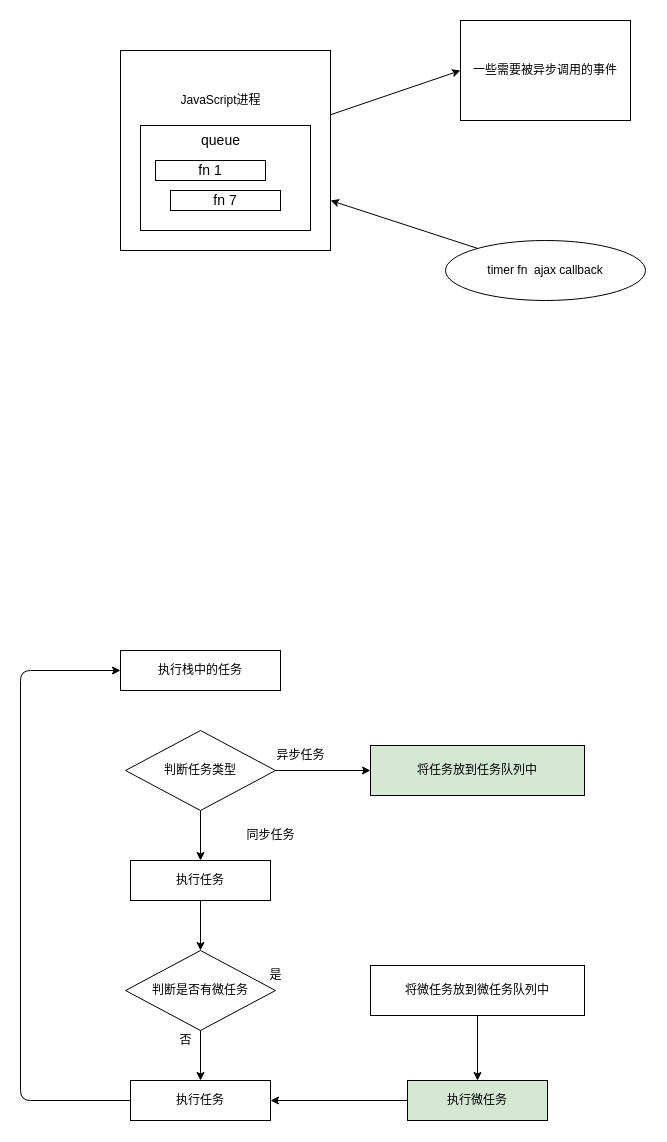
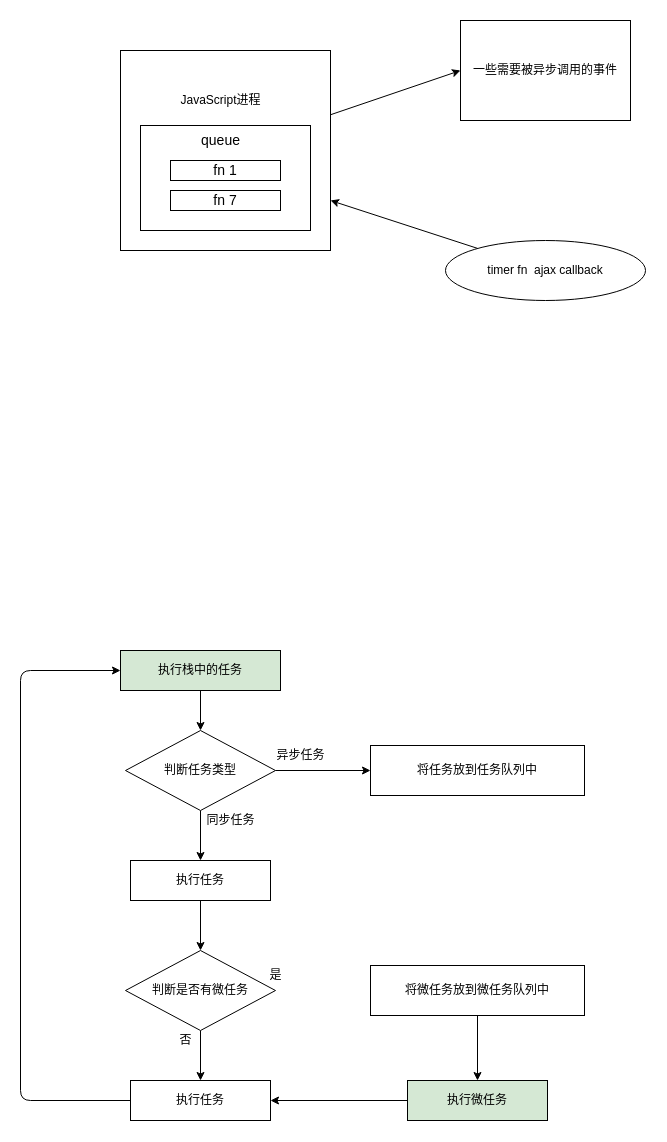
  <mxCell id="0" />
  <mxCell id="1" parent="0" />
  <mxCell id="2" style="edgeStyle=none;html=1;entryX=0;entryY=0.5;entryDx=0;entryDy=0;fontSize=14;" edge="1" parent="1" source="3" target="5"><mxGeometry relative="1" as="geometry" /></mxCell>
  <mxCell id="3" value="" style="whiteSpace=wrap;html=1;" vertex="1" parent="1"><mxGeometry x="120" y="50" width="210" height="200" as="geometry" /></mxCell>
  <mxCell id="4" value="JavaScript进程" style="text;html=1;align=center;verticalAlign=middle;resizable=0;points=[];autosize=1;strokeColor=none;fillColor=none;" vertex="1" parent="1"><mxGeometry x="170" y="90" width="100" height="20" as="geometry" /></mxCell>
  <mxCell id="5" value="一些需要被异步调用的事件" style="whiteSpace=wrap;html=1;" vertex="1" parent="1"><mxGeometry x="460" y="20" width="170" height="100" as="geometry" /></mxCell>
  <mxCell id="6" style="edgeStyle=none;html=1;entryX=1;entryY=0.75;entryDx=0;entryDy=0;fontSize=14;" edge="1" parent="1" source="7" target="3"><mxGeometry relative="1" as="geometry" /></mxCell>
  <mxCell id="7" value="timer fn&amp;nbsp; ajax callback" style="ellipse;whiteSpace=wrap;html=1;" vertex="1" parent="1"><mxGeometry x="445" y="240" width="200" height="60" as="geometry" /></mxCell>
  <mxCell id="8" value="" style="whiteSpace=wrap;html=1;" vertex="1" parent="1"><mxGeometry x="140" y="125" width="170" height="105" as="geometry" /></mxCell>
  <mxCell id="9" value="queue" style="text;html=1;align=center;verticalAlign=middle;resizable=0;points=[];autosize=1;strokeColor=none;fillColor=none;fontSize=14;" vertex="1" parent="1"><mxGeometry x="195" y="130" width="50" height="20" as="geometry" /></mxCell>
- <mxCell id="10" value="fn 1" style="whiteSpace=wrap;html=1;fontSize=14;fillColor=none;" vertex="1" parent="1"><mxGeometry x="155" y="160" width="110" height="20" as="geometry" /></mxCell>
+ <mxCell id="10" value="fn 1" style="whiteSpace=wrap;html=1;fontSize=14;fillColor=none;" vertex="1" parent="1"><mxGeometry x="170" y="160" width="110" height="20" as="geometry" /></mxCell>
  <mxCell id="11" value="fn 7" style="whiteSpace=wrap;html=1;fontSize=14;fillColor=none;" vertex="1" parent="1"><mxGeometry x="170" y="190" width="110" height="20" as="geometry" /></mxCell>
- <mxCell id="13" value="执行栈中的任务" style="whiteSpace=wrap;html=1;" vertex="1" parent="1"><mxGeometry x="120" y="650" width="160" height="40" as="geometry" /></mxCell>
+ <mxCell id="12" style="edgeStyle=none;html=1;entryX=0.5;entryY=0;entryDx=0;entryDy=0;" edge="1" parent="1" source="13" target="16"><mxGeometry relative="1" as="geometry" /></mxCell>
+ <mxCell id="13" value="执行栈中的任务" style="whiteSpace=wrap;html=1;fillColor=#d5e8d4;" vertex="1" parent="1"><mxGeometry x="120" y="650" width="160" height="40" as="geometry" /></mxCell>
  <mxCell id="14" style="edgeStyle=none;html=1;" edge="1" parent="1" source="16"><mxGeometry relative="1" as="geometry"><mxPoint x="370" y="770" as="targetPoint" /></mxGeometry></mxCell>
  <mxCell id="15" style="edgeStyle=none;html=1;entryX=0.5;entryY=0;entryDx=0;entryDy=0;" edge="1" parent="1" source="16" target="19"><mxGeometry relative="1" as="geometry" /></mxCell>
  <mxCell id="16" value="判断任务类型" style="rhombus;whiteSpace=wrap;html=1;" vertex="1" parent="1"><mxGeometry x="125" y="730" width="150" height="80" as="geometry" /></mxCell>
- <mxCell id="17" value="将任务放到任务队列中" style="whiteSpace=wrap;html=1;fillColor=#d5e8d4;" vertex="1" parent="1"><mxGeometry x="370" y="745" width="214" height="50" as="geometry" /></mxCell>
+ <mxCell id="17" value="将任务放到任务队列中" style="whiteSpace=wrap;html=1;" vertex="1" parent="1"><mxGeometry x="370" y="745" width="214" height="50" as="geometry" /></mxCell>
  <mxCell id="18" style="edgeStyle=none;html=1;" edge="1" parent="1" source="19"><mxGeometry relative="1" as="geometry"><mxPoint x="200" y="950" as="targetPoint" /></mxGeometry></mxCell>
  <mxCell id="19" value="执行任务" style="whiteSpace=wrap;html=1;" vertex="1" parent="1"><mxGeometry x="130" y="860" width="140" height="40" as="geometry" /></mxCell>
  <mxCell id="20" style="edgeStyle=none;html=1;entryX=0.5;entryY=0;entryDx=0;entryDy=0;" edge="1" parent="1" source="21" target="23"><mxGeometry relative="1" as="geometry" /></mxCell>
  <mxCell id="21" value="判断是否有微任务" style="rhombus;whiteSpace=wrap;html=1;" vertex="1" parent="1"><mxGeometry x="125" y="950" width="150" height="80" as="geometry" /></mxCell>
  <mxCell id="22" style="edgeStyle=none;html=1;entryX=0;entryY=0.5;entryDx=0;entryDy=0;" edge="1" parent="1" source="23" target="13"><mxGeometry relative="1" as="geometry"><mxPoint x="80" y="750" as="targetPoint" /><Array as="points"><mxPoint x="20" y="1100" /><mxPoint x="20" y="670" /></Array></mxGeometry></mxCell>
  <mxCell id="23" value="执行任务" style="whiteSpace=wrap;html=1;" vertex="1" parent="1"><mxGeometry x="130" y="1080" width="140" height="40" as="geometry" /></mxCell>
  <mxCell id="24" style="edgeStyle=none;html=1;" edge="1" parent="1" source="25"><mxGeometry relative="1" as="geometry"><mxPoint x="477" y="1080" as="targetPoint" /></mxGeometry></mxCell>
  <mxCell id="25" value="将微任务放到微任务队列中" style="whiteSpace=wrap;html=1;" vertex="1" parent="1"><mxGeometry x="370" y="965" width="214" height="50" as="geometry" /></mxCell>
  <mxCell id="26" style="edgeStyle=none;html=1;entryX=1;entryY=0.5;entryDx=0;entryDy=0;" edge="1" parent="1" source="27" target="23"><mxGeometry relative="1" as="geometry" /></mxCell>
  <mxCell id="27" value="执行微任务" style="whiteSpace=wrap;html=1;fillColor=#d5e8d4;" vertex="1" parent="1"><mxGeometry x="407" y="1080" width="140" height="40" as="geometry" /></mxCell>
  <mxCell id="28" value="异步任务" style="text;html=1;align=center;verticalAlign=middle;resizable=0;points=[];autosize=1;strokeColor=none;fillColor=none;" vertex="1" parent="1"><mxGeometry x="270" y="745" width="60" height="20" as="geometry" /></mxCell>
- <mxCell id="29" value="同步任务" style="text;html=1;align=center;verticalAlign=middle;resizable=0;points=[];autosize=1;strokeColor=none;fillColor=none;" vertex="1" parent="1"><mxGeometry x="240" y="825" width="60" height="20" as="geometry" /></mxCell>
+ <mxCell id="29" value="同步任务" style="text;html=1;align=center;verticalAlign=middle;resizable=0;points=[];autosize=1;strokeColor=none;fillColor=none;" vertex="1" parent="1"><mxGeometry x="200" y="810" width="60" height="20" as="geometry" /></mxCell>
  <mxCell id="30" value="是" style="text;html=1;align=center;verticalAlign=middle;resizable=0;points=[];autosize=1;strokeColor=none;fillColor=none;" vertex="1" parent="1"><mxGeometry x="260" y="965" width="30" height="20" as="geometry" /></mxCell>
  <mxCell id="31" value="否" style="text;html=1;align=center;verticalAlign=middle;resizable=0;points=[];autosize=1;strokeColor=none;fillColor=none;" vertex="1" parent="1"><mxGeometry x="170" y="1030" width="30" height="20" as="geometry" /></mxCell>
